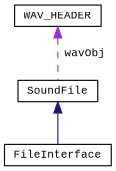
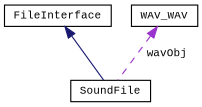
  digraph {
    fontname="Liberation Mono"
    node [color=black fillcolor=white fontname="Liberation Mono" fontsize=10 shape=record style=filled]
    edge [dir=back fontname="Liberation Mono" fontsize=10 labelfontname=Helvetica labelfontsize=10]
    n1 [height=0.2 label=SoundFile width=0.4]
    n2 [height=0.2 label=FileInterface width=0.4]
-   n3 [height=0.2 label=WAV_HEADER width=0.4]
-   n1 -> n2 [color=midnightblue style=solid]
+   n3 [height=0.2 label=WAV_WAV width=0.4]
+   n2 -> n1 [color=midnightblue style=solid]
    n3 -> n1 [color=darkorchid3 label=" wavObj" style=dashed]
  }
